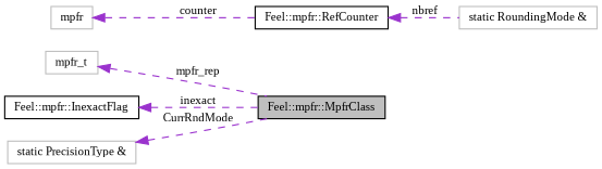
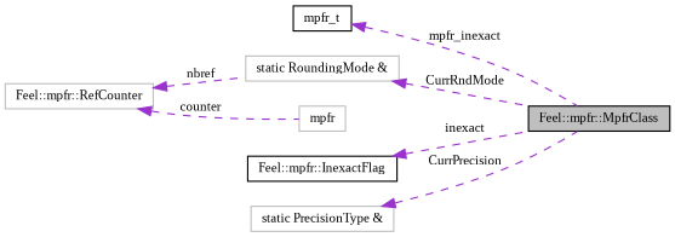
  digraph {
    fontname="Liberation Serif"
    rankdir=LR
    node [color=grey75 fillcolor=white fontname="Liberation Serif" fontsize=10 shape=record style=filled]
    edge [color=darkorchid3 dir=back fontname="Liberation Serif" fontsize=10 labelfontname=Helvetica labelfontsize=10 style=dashed]
    n1 [color=black fillcolor=grey75 fontcolor=black height=0.2 label="Feel::mpfr::MpfrClass" width=0.4]
-   n2 [height=0.2 label=mpfr_t width=0.4]
+   n2 [color=black height=0.2 label=mpfr_t width=0.4]
    n3 [height=0.2 label="static RoundingMode &" width=0.4]
    n4 [color=black height=0.2 label="Feel::mpfr::InexactFlag" width=0.4]
-   n5 [color=black height=0.2 label="Feel::mpfr::RefCounter" width=0.4]
+   n5 [height=0.2 label="Feel::mpfr::RefCounter" width=0.4]
    n6 [height=0.2 label=mpfr width=0.4]
    n7 [height=0.2 label="static PrecisionType &" width=0.4]
-   n2 -> n1 [label=" mpfr_rep"]
+   n2 -> n1 [label=" mpfr_inexact"]
+   n3 -> n1 [label=" CurrRndMode"]
    n4 -> n1 [label=" inexact"]
    n5 -> n3 [label=" nbref"]
-   n6 -> n5 [label=" counter"]
-   n7 -> n1 [label=" CurrRndMode"]
+   n5 -> n6 [label=" counter"]
+   n7 -> n1 [label=" CurrPrecision"]
  }
